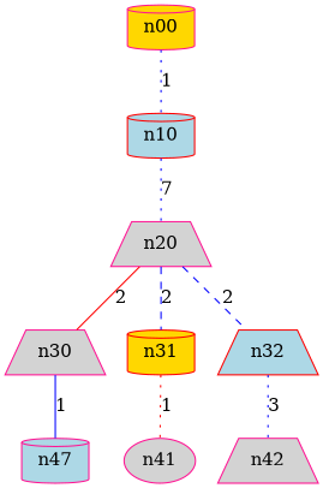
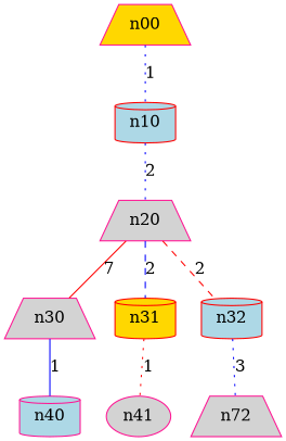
  digraph {
    node [color=deeppink fillcolor=lightgrey shape=cylinder style=filled]
    edge [arrowhead=none arrowtail=none color=blue dir=both style=dotted]
-   n00 [fillcolor=gold]
+   n00 [fillcolor=gold shape=trapezium]
    n10 [color=red fillcolor=lightblue]
    n20 [shape=trapezium]
    n30 [shape=trapezium]
    n31 [color=red fillcolor=gold]
-   n32 [color=red fillcolor=lightblue shape=trapezium]
-   n40 [fillcolor=lightblue label=n47]
+   n32 [color=red fillcolor=lightblue]
+   n40 [fillcolor=lightblue]
    n41 [shape=ellipse]
-   n42 [shape=trapezium]
+   n42 [shape=trapezium label=n72]
    n00 -> n10 [label=1]
-   n10 -> n20 [label=7]
-   n20 -> n30 [color=red label=2 style=solid]
+   n10 -> n20 [label=2]
+   n20 -> n30 [color=red label=7 style=solid]
    n20 -> n31 [label=2 style=dashed]
-   n20 -> n32 [label=2 style=dashed]
+   n20 -> n32 [color=red label=2 style=dashed]
    n30 -> n40 [label=1 style=solid]
    n31 -> n41 [color=red label=1]
    n32 -> n42 [label=3]
  }
